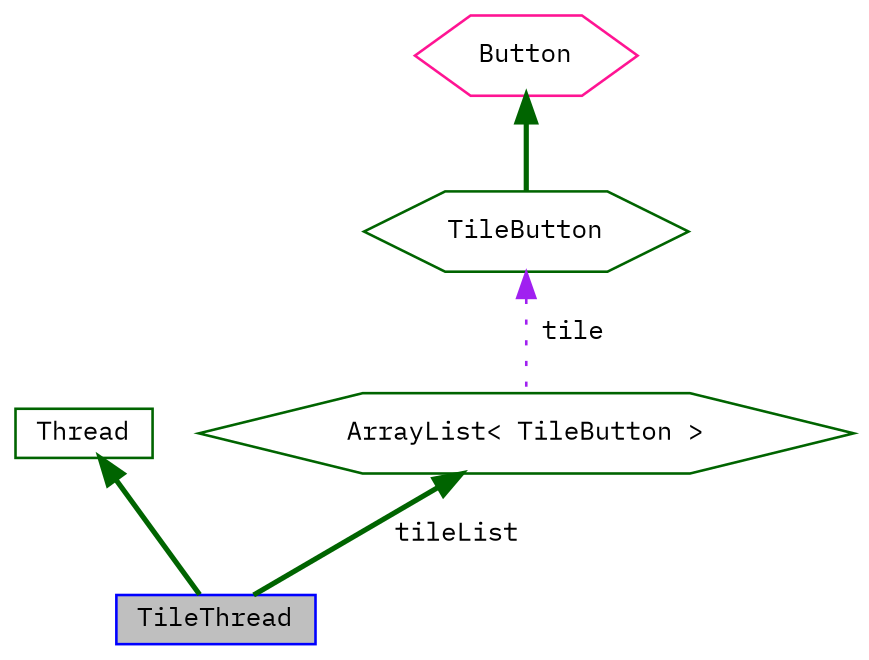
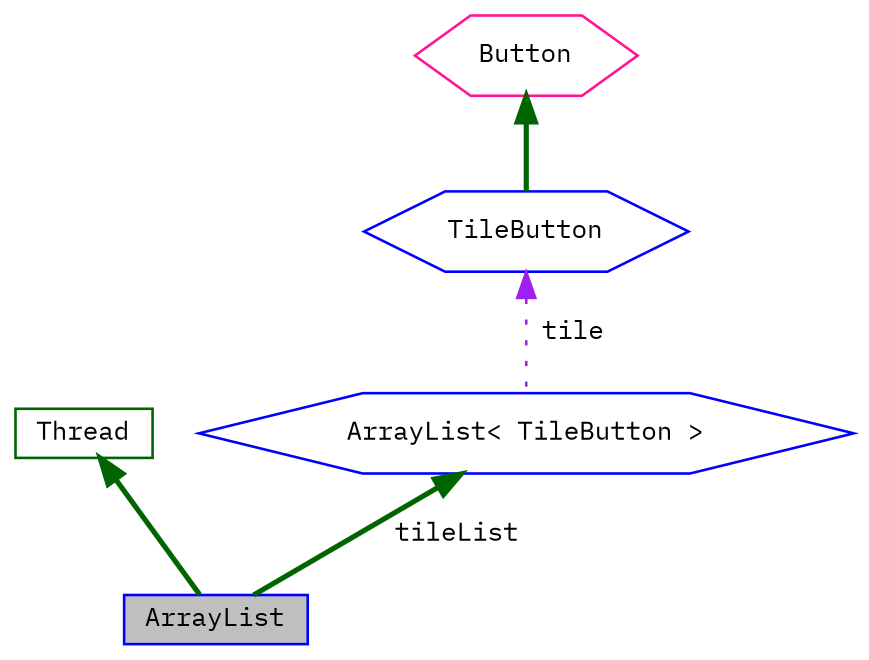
  digraph {
    fontname="IBM Plex Mono"
    node [color=blue fillcolor=white fontname="IBM Plex Mono" fontsize=10 shape=hexagon style=filled]
    edge [color=darkgreen dir=back fontname="IBM Plex Mono" fontsize=10 labelfontname=Helvetica labelfontsize=10 style=bold]
-   n1 [fillcolor=grey75 fontcolor=black height=0.2 label=TileThread shape=box width=0.4]
+   n1 [fillcolor=grey75 fontcolor=black height=0.2 label=ArrayList shape=box width=0.4]
    n2 [color=darkgreen height=0.2 label=Thread shape=box width=0.4]
-   n3 [color=darkgreen height=0.2 label="ArrayList\< TileButton \>" width=0.4]
-   n4 [color=darkgreen height=0.2 label=TileButton width=0.4]
+   n3 [height=0.2 label="ArrayList\< TileButton \>" width=0.4]
+   n4 [height=0.2 label=TileButton width=0.4]
    n5 [color=deeppink height=0.2 label=Button width=0.4]
    n2 -> n1
    n3 -> n1 [label=" tileList"]
    n4 -> n3 [color=purple label=" tile" style=dotted]
    n5 -> n4
  }
